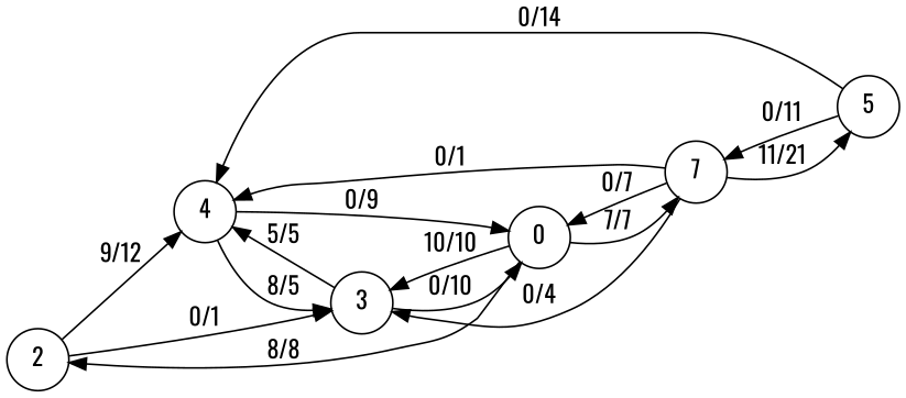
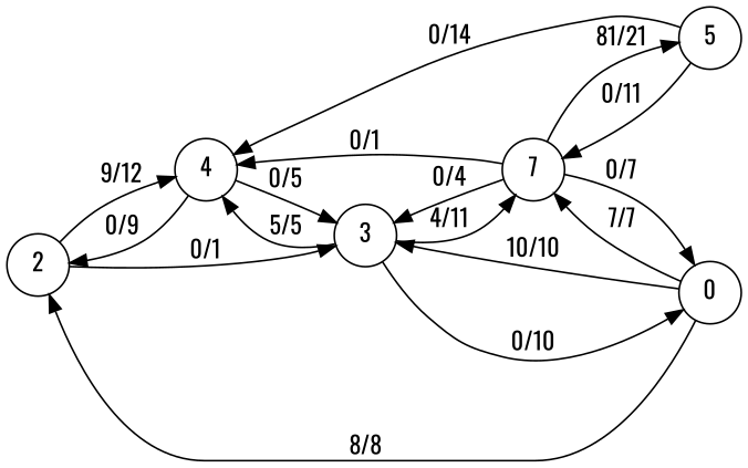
  digraph {
    fontname=Oswald
    rankdir=LR
    node [fontname=Oswald shape=circle]
    edge [fontname=Oswald]
    2
    4
    3
    0
    n5 [label=7]
    5
    2 -> 4 [label="9/12"]
    2 -> 3 [label="0/1"]
-   4 -> 0 [label="0/9"]
-   4 -> 3 [label="8/5"]
+   4 -> 2 [label="0/9"]
+   4 -> 3 [label="0/5"]
    3 -> 4 [label="5/5"]
    3 -> 0 [label="0/10"]
+   3 -> n5 [label="4/11"]
    0 -> 2 [label="8/8"]
    0 -> 3 [label="10/10"]
    0 -> n5 [label="7/7"]
    n5 -> 4 [label="0/1"]
    n5 -> 3 [label="0/4"]
    n5 -> 0 [label="0/7"]
-   n5 -> 5 [label="11/21"]
+   n5 -> 5 [label="81/21"]
    5 -> 4 [label="0/14"]
    5 -> n5 [label="0/11"]
  }
